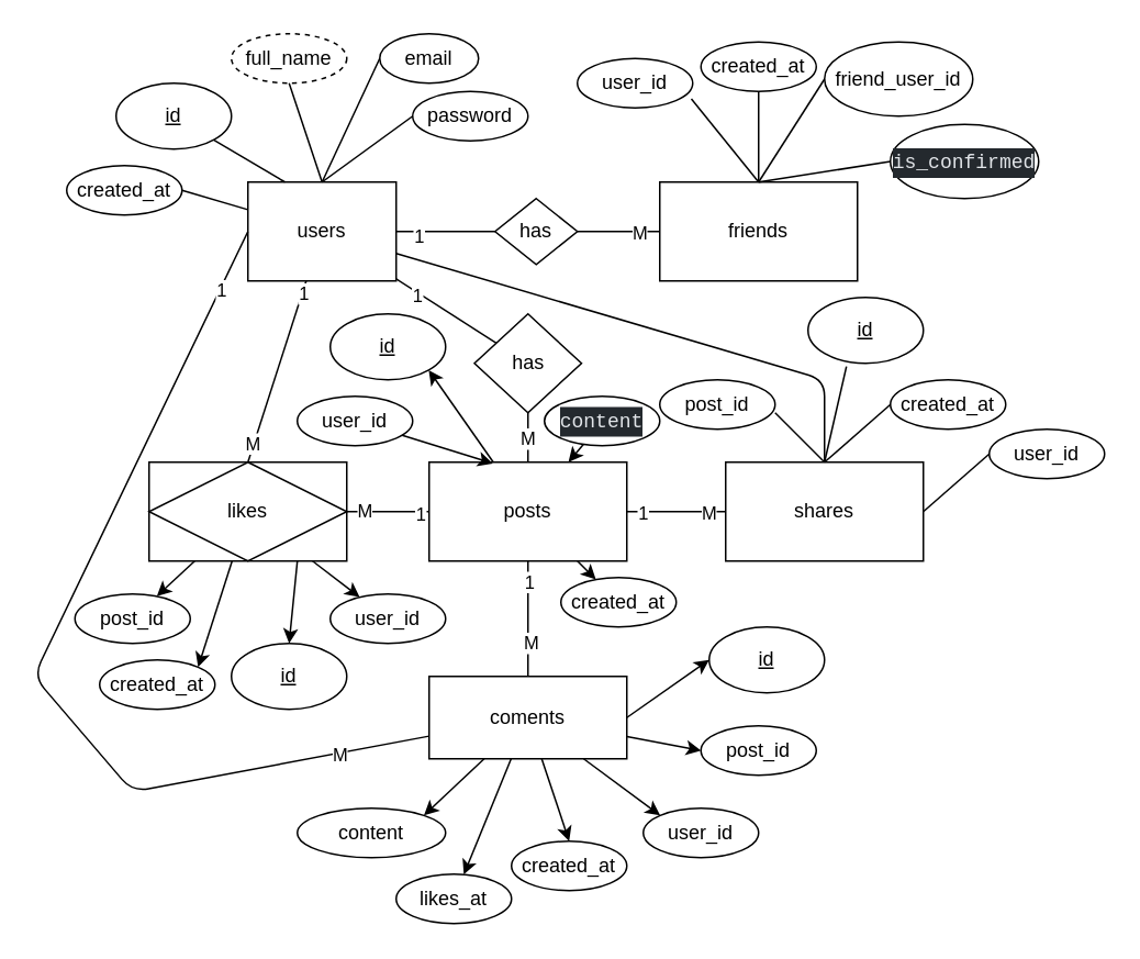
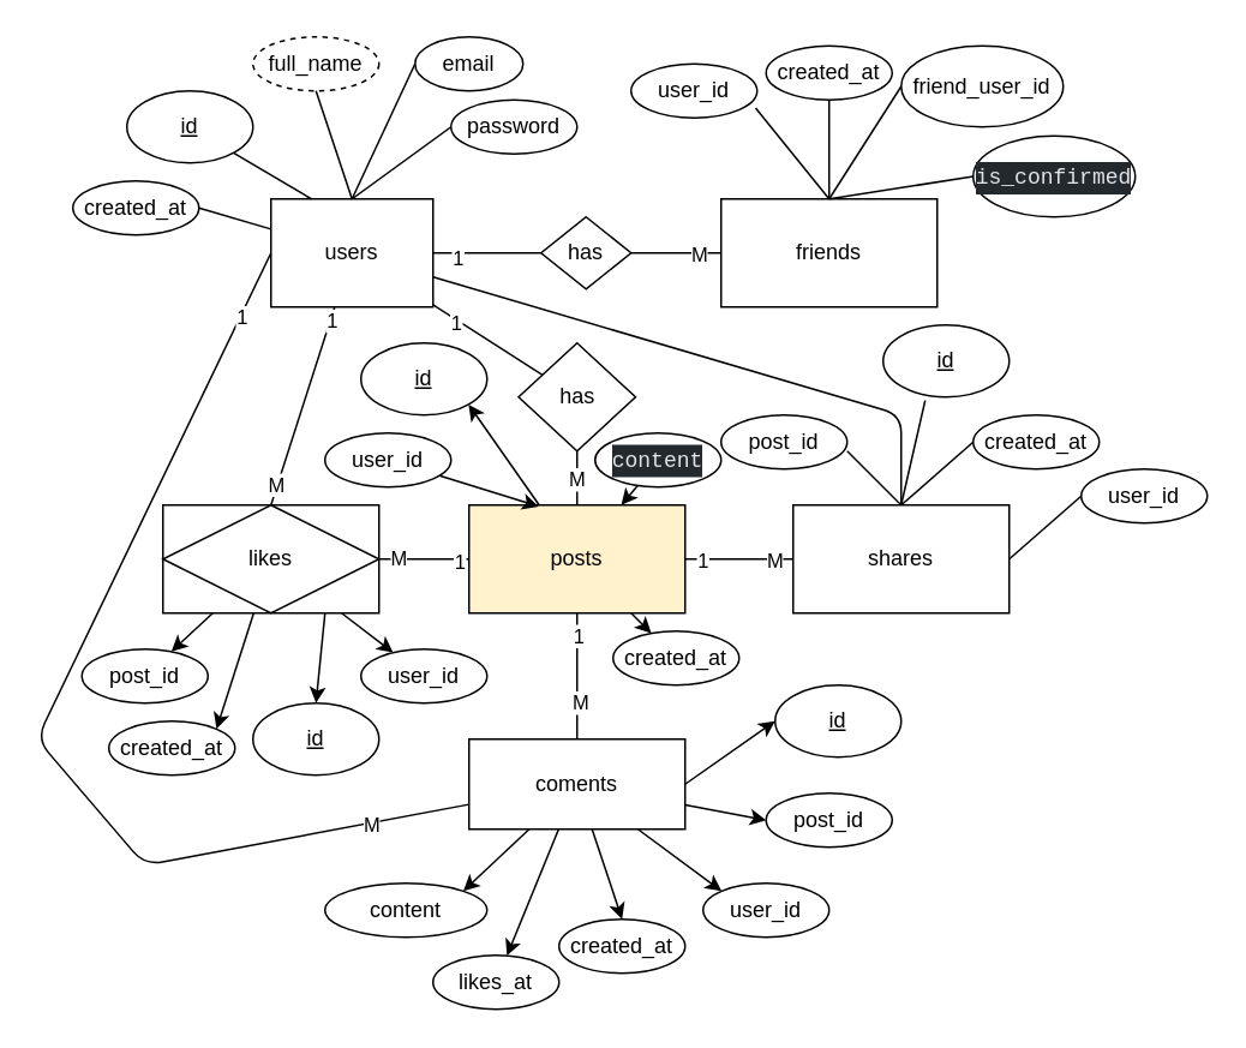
  <mxCell id="0" />
  <mxCell id="1" parent="0" />
  <mxCell id="2" style="edgeStyle=none;html=1;exitX=1;exitY=0.5;exitDx=0;exitDy=0;entryX=0;entryY=0.5;entryDx=0;entryDy=0;strokeColor=default;startArrow=none;startFill=0;endArrow=none;endFill=0;" edge="1" parent="1" source="10" target="39"><mxGeometry relative="1" as="geometry" /></mxCell>
  <mxCell id="3" value="1" style="edgeLabel;html=1;align=center;verticalAlign=middle;resizable=0;points=[];" vertex="1" connectable="0" parent="2"><mxGeometry x="-0.566" y="-2" relative="1" as="geometry"><mxPoint as="offset" /></mxGeometry></mxCell>
  <mxCell id="4" style="edgeStyle=none;html=1;endArrow=none;endFill=0;" edge="1" parent="1" source="10" target="42"><mxGeometry relative="1" as="geometry"><mxPoint x="195" y="270" as="targetPoint" /></mxGeometry></mxCell>
  <mxCell id="5" value="1" style="edgeLabel;html=1;align=center;verticalAlign=middle;resizable=0;points=[];" vertex="1" connectable="0" parent="4"><mxGeometry x="-0.553" y="-1" relative="1" as="geometry"><mxPoint as="offset" /></mxGeometry></mxCell>
  <mxCell id="6" style="edgeStyle=none;html=1;entryX=0.5;entryY=0;entryDx=0;entryDy=0;endArrow=none;endFill=0;" edge="1" parent="1" source="10" target="35"><mxGeometry relative="1" as="geometry" /></mxCell>
  <mxCell id="7" value="1" style="edgeLabel;html=1;align=center;verticalAlign=middle;resizable=0;points=[];" vertex="1" connectable="0" parent="6"><mxGeometry x="-0.865" y="1" relative="1" as="geometry"><mxPoint as="offset" /></mxGeometry></mxCell>
  <mxCell id="8" value="M" style="edgeLabel;html=1;align=center;verticalAlign=middle;resizable=0;points=[];" vertex="1" connectable="0" parent="6"><mxGeometry x="0.804" y="-1" relative="1" as="geometry"><mxPoint as="offset" /></mxGeometry></mxCell>
  <mxCell id="9" style="edgeStyle=none;html=1;endArrow=none;endFill=0;" edge="1" parent="1" source="10" target="36"><mxGeometry relative="1" as="geometry"><Array as="points"><mxPoint x="500" y="230" /></Array></mxGeometry></mxCell>
  <mxCell id="10" value="users" style="whiteSpace=wrap;html=1;" vertex="1" parent="1"><mxGeometry x="150" y="110" width="90" height="60" as="geometry" /></mxCell>
  <mxCell id="11" value="friends" style="whiteSpace=wrap;html=1;" vertex="1" parent="1"><mxGeometry x="400" y="110" width="120" height="60" as="geometry" /></mxCell>
  <mxCell id="12" style="edgeStyle=none;html=1;exitX=0.5;exitY=1;exitDx=0;exitDy=0;entryX=0.5;entryY=0;entryDx=0;entryDy=0;endArrow=none;endFill=0;" edge="1" parent="1" source="23" target="30"><mxGeometry relative="1" as="geometry" /></mxCell>
  <mxCell id="13" value="1" style="edgeLabel;html=1;align=center;verticalAlign=middle;resizable=0;points=[];" vertex="1" connectable="0" parent="12"><mxGeometry x="-0.644" relative="1" as="geometry"><mxPoint as="offset" /></mxGeometry></mxCell>
  <mxCell id="14" value="M" style="edgeLabel;html=1;align=center;verticalAlign=middle;resizable=0;points=[];" vertex="1" connectable="0" parent="12"><mxGeometry x="0.396" y="1" relative="1" as="geometry"><mxPoint as="offset" /></mxGeometry></mxCell>
  <mxCell id="15" style="edgeStyle=none;html=1;entryX=1;entryY=0.5;entryDx=0;entryDy=0;endArrow=none;endFill=0;" edge="1" parent="1" source="23" target="35"><mxGeometry relative="1" as="geometry" /></mxCell>
  <mxCell id="16" value="1" style="edgeLabel;html=1;align=center;verticalAlign=middle;resizable=0;points=[];" vertex="1" connectable="0" parent="15"><mxGeometry x="-0.745" y="1" relative="1" as="geometry"><mxPoint as="offset" /></mxGeometry></mxCell>
  <mxCell id="17" value="M" style="edgeLabel;html=1;align=center;verticalAlign=middle;resizable=0;points=[];" vertex="1" connectable="0" parent="15"><mxGeometry x="0.599" y="-1" relative="1" as="geometry"><mxPoint as="offset" /></mxGeometry></mxCell>
  <mxCell id="18" style="edgeStyle=none;html=1;entryX=0;entryY=0.5;entryDx=0;entryDy=0;endArrow=none;endFill=0;" edge="1" parent="1" source="23" target="36"><mxGeometry relative="1" as="geometry" /></mxCell>
  <mxCell id="19" value="1" style="edgeLabel;html=1;align=center;verticalAlign=middle;resizable=0;points=[];" vertex="1" connectable="0" parent="18"><mxGeometry x="-0.711" relative="1" as="geometry"><mxPoint as="offset" /></mxGeometry></mxCell>
  <mxCell id="20" value="M" style="edgeLabel;html=1;align=center;verticalAlign=middle;resizable=0;points=[];" vertex="1" connectable="0" parent="18"><mxGeometry x="0.623" relative="1" as="geometry"><mxPoint as="offset" /></mxGeometry></mxCell>
  <mxCell id="21" style="edgeStyle=none;html=1;" edge="1" parent="1" source="23" target="83"><mxGeometry relative="1" as="geometry" /></mxCell>
  <mxCell id="22" style="edgeStyle=none;html=1;entryX=1;entryY=1;entryDx=0;entryDy=0;" edge="1" parent="1" source="23" target="84"><mxGeometry relative="1" as="geometry" /></mxCell>
- <mxCell id="23" value="posts" style="whiteSpace=wrap;html=1;" vertex="1" parent="1"><mxGeometry x="260" y="280" width="120" height="60" as="geometry" /></mxCell>
+ <mxCell id="23" value="posts" style="whiteSpace=wrap;html=1;fillColor=#fff2cc;" vertex="1" parent="1"><mxGeometry x="260" y="280" width="120" height="60" as="geometry" /></mxCell>
  <mxCell id="24" style="edgeStyle=none;html=1;exitX=1;exitY=0.5;exitDx=0;exitDy=0;entryX=0;entryY=0.5;entryDx=0;entryDy=0;" edge="1" parent="1" source="30" target="75"><mxGeometry relative="1" as="geometry" /></mxCell>
  <mxCell id="25" style="edgeStyle=none;html=1;entryX=0;entryY=0.5;entryDx=0;entryDy=0;" edge="1" parent="1" source="30" target="74"><mxGeometry relative="1" as="geometry" /></mxCell>
  <mxCell id="26" style="edgeStyle=none;html=1;entryX=0;entryY=0;entryDx=0;entryDy=0;" edge="1" parent="1" source="30" target="76"><mxGeometry relative="1" as="geometry" /></mxCell>
  <mxCell id="27" style="edgeStyle=none;html=1;entryX=0.5;entryY=0;entryDx=0;entryDy=0;" edge="1" parent="1" source="30" target="73"><mxGeometry relative="1" as="geometry" /></mxCell>
  <mxCell id="28" style="edgeStyle=none;html=1;entryX=1;entryY=0;entryDx=0;entryDy=0;" edge="1" parent="1" source="30" target="81"><mxGeometry relative="1" as="geometry" /></mxCell>
  <mxCell id="29" style="edgeStyle=none;html=1;" edge="1" parent="1" source="30" target="82"><mxGeometry relative="1" as="geometry" /></mxCell>
  <mxCell id="30" value="coments" style="whiteSpace=wrap;html=1;" vertex="1" parent="1"><mxGeometry x="260" y="410" width="120" height="50" as="geometry" /></mxCell>
  <mxCell id="31" style="edgeStyle=none;html=1;exitX=0.75;exitY=1;exitDx=0;exitDy=0;entryX=0.5;entryY=0;entryDx=0;entryDy=0;" edge="1" parent="1" source="35" target="79"><mxGeometry relative="1" as="geometry" /></mxCell>
  <mxCell id="32" style="edgeStyle=none;html=1;" edge="1" parent="1" source="35" target="78"><mxGeometry relative="1" as="geometry" /></mxCell>
  <mxCell id="33" style="edgeStyle=none;html=1;entryX=1;entryY=0;entryDx=0;entryDy=0;" edge="1" parent="1" source="35" target="77"><mxGeometry relative="1" as="geometry" /></mxCell>
  <mxCell id="34" style="edgeStyle=none;html=1;" edge="1" parent="1" source="35" target="80"><mxGeometry relative="1" as="geometry" /></mxCell>
  <mxCell id="35" value="likes" style="whiteSpace=wrap;html=1;" vertex="1" parent="1"><mxGeometry x="90" y="280" width="120" height="60" as="geometry" /></mxCell>
  <mxCell id="36" value="shares" style="whiteSpace=wrap;html=1;" vertex="1" parent="1"><mxGeometry x="440" y="280" width="120" height="60" as="geometry" /></mxCell>
  <mxCell id="37" style="edgeStyle=none;html=1;exitX=1;exitY=0.5;exitDx=0;exitDy=0;entryX=0;entryY=0.5;entryDx=0;entryDy=0;endArrow=none;endFill=0;" edge="1" parent="1" source="39" target="11"><mxGeometry relative="1" as="geometry" /></mxCell>
  <mxCell id="38" value="M" style="edgeLabel;html=1;align=center;verticalAlign=middle;resizable=0;points=[];" vertex="1" connectable="0" parent="37"><mxGeometry x="0.492" relative="1" as="geometry"><mxPoint as="offset" /></mxGeometry></mxCell>
  <mxCell id="39" value="has" style="rhombus;whiteSpace=wrap;html=1;" vertex="1" parent="1"><mxGeometry x="300" y="120" width="50" height="40" as="geometry" /></mxCell>
  <mxCell id="40" value="" style="edgeStyle=none;html=1;endArrow=none;endFill=0;" edge="1" parent="1" source="42" target="23"><mxGeometry relative="1" as="geometry" /></mxCell>
  <mxCell id="41" value="M" style="edgeLabel;html=1;align=center;verticalAlign=middle;resizable=0;points=[];" vertex="1" connectable="0" parent="40"><mxGeometry x="-0.016" y="-1" relative="1" as="geometry"><mxPoint as="offset" /></mxGeometry></mxCell>
  <mxCell id="42" value="has" style="rhombus;whiteSpace=wrap;html=1;" vertex="1" parent="1"><mxGeometry x="287.5" y="190" width="65" height="60" as="geometry" /></mxCell>
  <mxCell id="43" value="likes" style="rhombus;whiteSpace=wrap;html=1;" vertex="1" parent="1"><mxGeometry x="90" y="280" width="120" height="60" as="geometry" /></mxCell>
  <mxCell id="44" style="edgeStyle=none;html=1;exitX=0;exitY=0.5;exitDx=0;exitDy=0;endArrow=none;endFill=0;" edge="1" parent="1" source="10" target="30"><mxGeometry relative="1" as="geometry"><mxPoint x="199" y="180" as="sourcePoint" /><mxPoint x="150" y="420" as="targetPoint" /><Array as="points"><mxPoint x="20" y="410" /><mxPoint x="80" y="480" /></Array></mxGeometry></mxCell>
  <mxCell id="45" value="1" style="edgeLabel;html=1;align=center;verticalAlign=middle;resizable=0;points=[];" vertex="1" connectable="0" parent="44"><mxGeometry x="-0.865" y="1" relative="1" as="geometry"><mxPoint as="offset" /></mxGeometry></mxCell>
  <mxCell id="46" value="M" style="edgeLabel;html=1;align=center;verticalAlign=middle;resizable=0;points=[];" vertex="1" connectable="0" parent="44"><mxGeometry x="0.804" y="-1" relative="1" as="geometry"><mxPoint as="offset" /></mxGeometry></mxCell>
  <mxCell id="47" style="edgeStyle=none;html=1;entryX=0.25;entryY=0;entryDx=0;entryDy=0;endArrow=none;endFill=0;" edge="1" parent="1" source="48" target="10"><mxGeometry relative="1" as="geometry" /></mxCell>
  <mxCell id="48" value="id" style="ellipse;whiteSpace=wrap;html=1;fontStyle=4" vertex="1" parent="1"><mxGeometry x="70" y="50" width="70" height="40" as="geometry" /></mxCell>
  <mxCell id="49" value="full_name" style="ellipse;whiteSpace=wrap;html=1;dashed=1;" vertex="1" parent="1"><mxGeometry x="140" y="20" width="70" height="30" as="geometry" /></mxCell>
  <mxCell id="50" style="edgeStyle=none;html=1;entryX=0.5;entryY=0;entryDx=0;entryDy=0;endArrow=none;endFill=0;exitX=0.5;exitY=1;exitDx=0;exitDy=0;" edge="1" parent="1" source="49" target="10"><mxGeometry relative="1" as="geometry"><mxPoint x="139" y="94" as="sourcePoint" /><mxPoint x="183" y="120" as="targetPoint" /></mxGeometry></mxCell>
  <mxCell id="51" value="email" style="ellipse;whiteSpace=wrap;html=1;" vertex="1" parent="1"><mxGeometry x="230" y="20" width="60" height="30" as="geometry" /></mxCell>
  <mxCell id="52" value="password" style="ellipse;whiteSpace=wrap;html=1;" vertex="1" parent="1"><mxGeometry x="250" y="55" width="70" height="30" as="geometry" /></mxCell>
  <mxCell id="53" value="created_at" style="ellipse;whiteSpace=wrap;html=1;" vertex="1" parent="1"><mxGeometry x="40" y="100" width="70" height="30" as="geometry" /></mxCell>
  <mxCell id="54" style="edgeStyle=none;html=1;entryX=0.5;entryY=0;entryDx=0;entryDy=0;endArrow=none;endFill=0;exitX=0;exitY=0.5;exitDx=0;exitDy=0;" edge="1" parent="1" source="51" target="10"><mxGeometry relative="1" as="geometry"><mxPoint x="185" y="60" as="sourcePoint" /><mxPoint x="205" y="120" as="targetPoint" /></mxGeometry></mxCell>
  <mxCell id="55" style="edgeStyle=none;html=1;entryX=0.5;entryY=0;entryDx=0;entryDy=0;endArrow=none;endFill=0;exitX=0;exitY=0.5;exitDx=0;exitDy=0;" edge="1" parent="1" source="52" target="10"><mxGeometry relative="1" as="geometry"><mxPoint x="240" y="45" as="sourcePoint" /><mxPoint x="205" y="120" as="targetPoint" /></mxGeometry></mxCell>
  <mxCell id="56" style="edgeStyle=none;html=1;entryX=1;entryY=0.5;entryDx=0;entryDy=0;endArrow=none;endFill=0;" edge="1" parent="1" source="10" target="53"><mxGeometry relative="1" as="geometry"><mxPoint x="250" y="55" as="sourcePoint" /><mxPoint x="215" y="130" as="targetPoint" /></mxGeometry></mxCell>
  <mxCell id="57" value="created_at" style="ellipse;whiteSpace=wrap;html=1;" vertex="1" parent="1"><mxGeometry x="425" y="25" width="70" height="30" as="geometry" /></mxCell>
  <mxCell id="58" style="edgeStyle=none;html=1;endArrow=none;endFill=0;exitX=0.5;exitY=1;exitDx=0;exitDy=0;" edge="1" parent="1" source="57" target="11"><mxGeometry relative="1" as="geometry"><mxPoint x="260" y="80" as="sourcePoint" /><mxPoint x="205" y="120" as="targetPoint" /></mxGeometry></mxCell>
  <mxCell id="59" value="user_id" style="ellipse;whiteSpace=wrap;html=1;" vertex="1" parent="1"><mxGeometry x="350" y="35" width="70" height="30" as="geometry" /></mxCell>
  <mxCell id="60" value="friend_user_id" style="ellipse;whiteSpace=wrap;html=1;" vertex="1" parent="1"><mxGeometry x="500" y="25" width="90" height="45" as="geometry" /></mxCell>
  <mxCell id="61" value="&lt;div style=&quot;color: rgb(225, 228, 232); background-color: rgb(36, 41, 46); font-family: Menlo, Monaco, &amp;quot;Courier New&amp;quot;, monospace; line-height: 18px; white-space: pre;&quot;&gt;&lt;span style=&quot;color: #e1e4e8;&quot;&gt;is_confirmed&lt;/span&gt;&lt;/div&gt;" style="ellipse;whiteSpace=wrap;html=1;" vertex="1" parent="1"><mxGeometry x="540" y="75" width="90" height="45" as="geometry" /></mxCell>
  <mxCell id="62" style="edgeStyle=none;html=1;endArrow=none;endFill=0;exitX=0;exitY=0.5;exitDx=0;exitDy=0;entryX=0.5;entryY=0;entryDx=0;entryDy=0;" edge="1" parent="1" source="60" target="11"><mxGeometry relative="1" as="geometry"><mxPoint x="470" y="65" as="sourcePoint" /><mxPoint x="470" y="120" as="targetPoint" /></mxGeometry></mxCell>
  <mxCell id="63" style="edgeStyle=none;html=1;endArrow=none;endFill=0;exitX=0;exitY=0.5;exitDx=0;exitDy=0;" edge="1" parent="1" source="61"><mxGeometry relative="1" as="geometry"><mxPoint x="512" y="70" as="sourcePoint" /><mxPoint x="460" y="110" as="targetPoint" /></mxGeometry></mxCell>
  <mxCell id="64" style="edgeStyle=none;html=1;endArrow=none;endFill=0;exitX=0.988;exitY=0.815;exitDx=0;exitDy=0;exitPerimeter=0;" edge="1" parent="1" source="59"><mxGeometry relative="1" as="geometry"><mxPoint x="522" y="80" as="sourcePoint" /><mxPoint x="460" y="110" as="targetPoint" /></mxGeometry></mxCell>
  <mxCell id="65" value="created_at" style="ellipse;whiteSpace=wrap;html=1;" vertex="1" parent="1"><mxGeometry x="540" y="230" width="70" height="30" as="geometry" /></mxCell>
  <mxCell id="66" value="post_id" style="ellipse;whiteSpace=wrap;html=1;" vertex="1" parent="1"><mxGeometry x="400" y="230" width="70" height="30" as="geometry" /></mxCell>
  <mxCell id="67" value="id" style="ellipse;whiteSpace=wrap;html=1;fontStyle=4" vertex="1" parent="1"><mxGeometry x="490" y="180" width="70" height="40" as="geometry" /></mxCell>
  <mxCell id="68" style="edgeStyle=none;html=1;endArrow=none;endFill=0;exitX=0.988;exitY=0.815;exitDx=0;exitDy=0;exitPerimeter=0;entryX=0.5;entryY=0;entryDx=0;entryDy=0;" edge="1" parent="1" target="36"><mxGeometry relative="1" as="geometry"><mxPoint x="470" y="250" as="sourcePoint" /><mxPoint x="511" y="301" as="targetPoint" /></mxGeometry></mxCell>
  <mxCell id="69" style="edgeStyle=none;html=1;endArrow=none;endFill=0;exitX=0.333;exitY=1.047;exitDx=0;exitDy=0;exitPerimeter=0;entryX=0.5;entryY=0;entryDx=0;entryDy=0;" edge="1" parent="1" source="67" target="36"><mxGeometry relative="1" as="geometry"><mxPoint x="510" y="230" as="sourcePoint" /><mxPoint x="551" y="281" as="targetPoint" /></mxGeometry></mxCell>
  <mxCell id="70" style="edgeStyle=none;html=1;endArrow=none;endFill=0;exitX=0.5;exitY=0;exitDx=0;exitDy=0;entryX=0;entryY=0.5;entryDx=0;entryDy=0;" edge="1" parent="1" source="36" target="65"><mxGeometry relative="1" as="geometry"><mxPoint x="449" y="89" as="sourcePoint" /><mxPoint x="490" y="140" as="targetPoint" /></mxGeometry></mxCell>
  <mxCell id="71" value="user_id" style="ellipse;whiteSpace=wrap;html=1;" vertex="1" parent="1"><mxGeometry x="600" y="260" width="70" height="30" as="geometry" /></mxCell>
  <mxCell id="72" style="edgeStyle=none;html=1;endArrow=none;endFill=0;entryX=0;entryY=0.5;entryDx=0;entryDy=0;" edge="1" parent="1" target="71"><mxGeometry relative="1" as="geometry"><mxPoint x="560" y="310" as="sourcePoint" /><mxPoint x="550" y="255" as="targetPoint" /></mxGeometry></mxCell>
  <mxCell id="73" value="created_at" style="ellipse;whiteSpace=wrap;html=1;" vertex="1" parent="1"><mxGeometry x="310" y="510" width="70" height="30" as="geometry" /></mxCell>
  <mxCell id="74" value="post_id" style="ellipse;whiteSpace=wrap;html=1;" vertex="1" parent="1"><mxGeometry x="425" y="440" width="70" height="30" as="geometry" /></mxCell>
  <mxCell id="75" value="id" style="ellipse;whiteSpace=wrap;html=1;fontStyle=4" vertex="1" parent="1"><mxGeometry x="430" y="380" width="70" height="40" as="geometry" /></mxCell>
  <mxCell id="76" value="user_id" style="ellipse;whiteSpace=wrap;html=1;" vertex="1" parent="1"><mxGeometry x="390" y="490" width="70" height="30" as="geometry" /></mxCell>
  <mxCell id="77" value="created_at" style="ellipse;whiteSpace=wrap;html=1;" vertex="1" parent="1"><mxGeometry x="60" y="400" width="70" height="30" as="geometry" /></mxCell>
  <mxCell id="78" value="post_id" style="ellipse;whiteSpace=wrap;html=1;" vertex="1" parent="1"><mxGeometry x="45" y="360" width="70" height="30" as="geometry" /></mxCell>
  <mxCell id="79" value="id" style="ellipse;whiteSpace=wrap;html=1;fontStyle=4" vertex="1" parent="1"><mxGeometry x="140" y="390" width="70" height="40" as="geometry" /></mxCell>
  <mxCell id="80" value="user_id" style="ellipse;whiteSpace=wrap;html=1;" vertex="1" parent="1"><mxGeometry x="200" y="360" width="70" height="30" as="geometry" /></mxCell>
  <mxCell id="81" value="content" style="ellipse;whiteSpace=wrap;html=1;" vertex="1" parent="1"><mxGeometry x="180" y="490" width="90" height="30" as="geometry" /></mxCell>
  <mxCell id="82" value="likes_at" style="ellipse;whiteSpace=wrap;html=1;" vertex="1" parent="1"><mxGeometry x="240" y="530" width="70" height="30" as="geometry" /></mxCell>
  <mxCell id="83" value="created_at" style="ellipse;whiteSpace=wrap;html=1;" vertex="1" parent="1"><mxGeometry x="340" y="350" width="70" height="30" as="geometry" /></mxCell>
  <mxCell id="84" value="id" style="ellipse;whiteSpace=wrap;html=1;fontStyle=4" vertex="1" parent="1"><mxGeometry x="200" y="190" width="70" height="40" as="geometry" /></mxCell>
  <mxCell id="85" style="edgeStyle=none;html=1;" edge="1" parent="1" source="86" target="23"><mxGeometry relative="1" as="geometry" /></mxCell>
  <mxCell id="86" value="&lt;div style=&quot;color: rgb(225, 228, 232); background-color: rgb(36, 41, 46); font-family: Menlo, Monaco, &amp;quot;Courier New&amp;quot;, monospace; line-height: 18px; white-space: pre;&quot;&gt;&lt;span style=&quot;color: #e1e4e8;&quot;&gt;content&lt;/span&gt;&lt;/div&gt;" style="ellipse;whiteSpace=wrap;html=1;" vertex="1" parent="1"><mxGeometry x="330" y="240" width="70" height="30" as="geometry" /></mxCell>
  <mxCell id="87" value="user_id" style="ellipse;whiteSpace=wrap;html=1;" vertex="1" parent="1"><mxGeometry x="180" y="240" width="70" height="30" as="geometry" /></mxCell>
  <mxCell id="88" style="edgeStyle=none;html=1;entryX=0.322;entryY=0.013;entryDx=0;entryDy=0;entryPerimeter=0;" edge="1" parent="1" source="87" target="23"><mxGeometry relative="1" as="geometry" /></mxCell>
